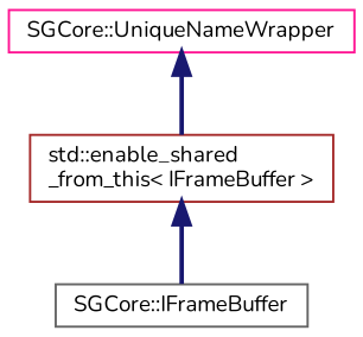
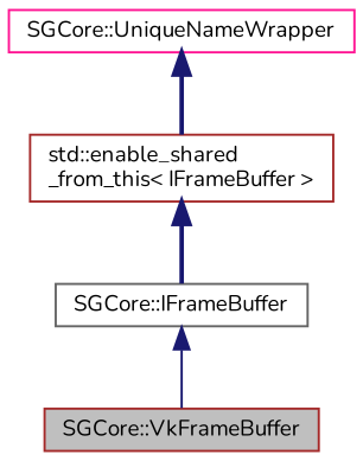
  digraph {
    fontname=Nunito
    node [color=brown fillcolor=white fontname=Nunito fontsize=10 shape=record style=filled]
    edge [color=midnightblue dir=back fontname=Nunito fontsize=10 labelfontname=Helvetica labelfontsize=10 style=bold]
+   n1 [fillcolor=grey75 fontcolor=black height=0.2 label="SGCore::VkFrameBuffer" width=0.4]
    n2 [color=gray40 height=0.2 label="SGCore::IFrameBuffer" width=0.4]
    n3 [color=deeppink height=0.2 label="SGCore::UniqueNameWrapper" width=0.4]
    n4 [height=0.2 label="std::enable_shared\l_from_this\< IFrameBuffer \>" width=0.4]
+   n2 -> n1 [style=solid]
    n3 -> n4
    n4 -> n2
  }
